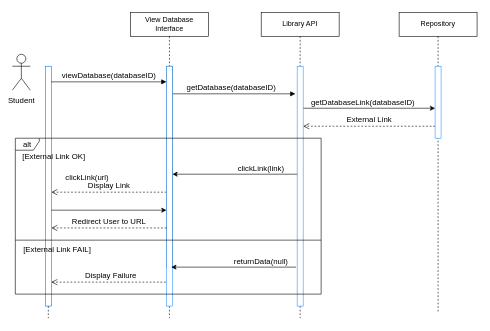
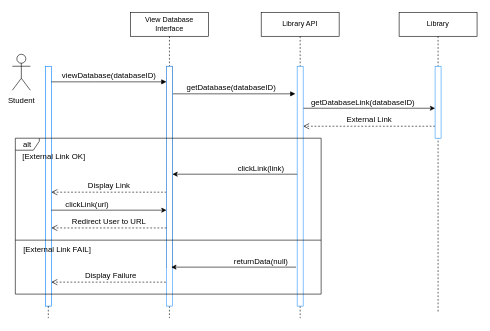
  <mxCell id="0" />
  <mxCell id="1" parent="0" />
  <mxCell id="2" value="" style="html=1;points=[];perimeter=orthogonalPerimeter;outlineConnect=0;targetShapes=umlLifeline;portConstraint=eastwest;newEdgeStyle={&quot;edgeStyle&quot;:&quot;elbowEdgeStyle&quot;,&quot;elbow&quot;:&quot;vertical&quot;,&quot;curved&quot;:0,&quot;rounded&quot;:0};fontSize=16;strokeColor=#007FFF;" parent="1" vertex="1"><mxGeometry x="75" y="110" width="10" height="400" as="geometry" /></mxCell>
  <mxCell id="3" value="&lt;font style=&quot;font-size: 13px;&quot;&gt;Student&lt;/font&gt;" style="shape=umlActor;verticalLabelPosition=bottom;verticalAlign=top;html=1;fontSize=16;" parent="1" vertex="1"><mxGeometry x="20" y="90" width="30" height="60" as="geometry" /></mxCell>
  <mxCell id="4" value="&lt;font style=&quot;font-size: 13px;&quot;&gt;viewDatabase(databaseID)&lt;/font&gt;" style="html=1;verticalAlign=bottom;endArrow=block;edgeStyle=elbowEdgeStyle;elbow=vertical;curved=0;rounded=0;" parent="1" source="2" target="9" edge="1"><mxGeometry x="0.005" width="80" relative="1" as="geometry"><mxPoint x="93" y="146" as="sourcePoint" /><mxPoint x="173" y="146" as="targetPoint" /><Array as="points"><mxPoint x="157" y="136" /><mxPoint x="202" y="147" /></Array><mxPoint as="offset" /></mxGeometry></mxCell>
  <mxCell id="5" value="External Link" style="html=1;verticalAlign=bottom;endArrow=open;dashed=1;endSize=8;edgeStyle=elbowEdgeStyle;elbow=vertical;curved=0;rounded=0;fontSize=13;" parent="1" source="11" target="14" edge="1"><mxGeometry relative="1" as="geometry"><mxPoint x="710" y="220" as="sourcePoint" /><mxPoint x="605" y="224" as="targetPoint" /><Array as="points"><mxPoint x="655" y="210" /><mxPoint x="585" y="220" /><mxPoint x="605" y="200" /><mxPoint x="635" y="180" /><mxPoint x="615" y="230" /><mxPoint x="592" y="183" /><mxPoint x="612" y="214" /><mxPoint x="588" y="173" /></Array></mxGeometry></mxCell>
  <mxCell id="6" value="Display Link" style="html=1;verticalAlign=bottom;endArrow=open;dashed=1;endSize=8;edgeStyle=elbowEdgeStyle;elbow=vertical;curved=0;rounded=0;fontSize=13;" parent="1" source="9" target="2" edge="1"><mxGeometry x="0.002" relative="1" as="geometry"><mxPoint x="254" y="320.5" as="sourcePoint" /><mxPoint x="87" y="320.5" as="targetPoint" /><Array as="points"><mxPoint x="215" y="320" /><mxPoint x="197" y="316" /><mxPoint x="212" y="320.5" /><mxPoint x="242" y="300.5" /><mxPoint x="222" y="350.5" /><mxPoint x="199" y="303.5" /><mxPoint x="219" y="334.5" /><mxPoint x="195" y="293.5" /></Array><mxPoint as="offset" /></mxGeometry></mxCell>
  <mxCell id="7" value="Display Failure" style="html=1;verticalAlign=bottom;endArrow=open;dashed=1;endSize=8;edgeStyle=elbowEdgeStyle;elbow=vertical;curved=0;rounded=0;fontSize=13;" parent="1" source="9" target="2" edge="1"><mxGeometry x="0.104" relative="1" as="geometry"><mxPoint x="254" y="416" as="sourcePoint" /><mxPoint x="87" y="416" as="targetPoint" /><Array as="points"><mxPoint x="225" y="470" /><mxPoint x="185" y="500" /><mxPoint x="205" y="450" /><mxPoint x="205" y="530" /><mxPoint x="247" y="406" /><mxPoint x="222" y="446" /><mxPoint x="199" y="399" /><mxPoint x="219" y="430" /><mxPoint x="195" y="389" /></Array><mxPoint as="offset" /></mxGeometry></mxCell>
  <mxCell id="8" value="&lt;font style=&quot;font-size: 13px;&quot;&gt;getDatabase(databaseID)&lt;/font&gt;" style="html=1;verticalAlign=bottom;endArrow=block;edgeStyle=elbowEdgeStyle;elbow=vertical;curved=0;rounded=0;" parent="1" source="9" edge="1"><mxGeometry x="-0.044" width="80" relative="1" as="geometry"><mxPoint x="262" y="166" as="sourcePoint" /><mxPoint x="492" y="156" as="targetPoint" /><Array as="points"><mxPoint x="337" y="156" /><mxPoint x="379" y="166" /></Array><mxPoint as="offset" /></mxGeometry></mxCell>
  <mxCell id="9" value="" style="html=1;points=[];perimeter=orthogonalPerimeter;outlineConnect=0;targetShapes=umlLifeline;portConstraint=eastwest;newEdgeStyle={&quot;edgeStyle&quot;:&quot;elbowEdgeStyle&quot;,&quot;elbow&quot;:&quot;vertical&quot;,&quot;curved&quot;:0,&quot;rounded&quot;:0};fontSize=16;" parent="1" vertex="1"><mxGeometry x="277" y="110" width="10" height="336" as="geometry" /></mxCell>
- <mxCell id="10" value="Repository" style="shape=umlLifeline;perimeter=lifelinePerimeter;whiteSpace=wrap;html=1;container=0;dropTarget=0;collapsible=0;recursiveResize=0;outlineConnect=0;portConstraint=eastwest;newEdgeStyle={&quot;edgeStyle&quot;:&quot;elbowEdgeStyle&quot;,&quot;elbow&quot;:&quot;vertical&quot;,&quot;curved&quot;:0,&quot;rounded&quot;:0};" vertex="1" parent="1"><mxGeometry x="665" y="20" width="130" height="500" as="geometry" /></mxCell>
+ <mxCell id="10" value="Library" style="shape=umlLifeline;perimeter=lifelinePerimeter;whiteSpace=wrap;html=1;container=0;dropTarget=0;collapsible=0;recursiveResize=0;outlineConnect=0;portConstraint=eastwest;newEdgeStyle={&quot;edgeStyle&quot;:&quot;elbowEdgeStyle&quot;,&quot;elbow&quot;:&quot;vertical&quot;,&quot;curved&quot;:0,&quot;rounded&quot;:0};" vertex="1" parent="1"><mxGeometry x="665" y="20" width="130" height="500" as="geometry" /></mxCell>
  <mxCell id="11" value="" style="html=1;points=[];perimeter=orthogonalPerimeter;outlineConnect=0;targetShapes=umlLifeline;portConstraint=eastwest;newEdgeStyle={&quot;edgeStyle&quot;:&quot;elbowEdgeStyle&quot;,&quot;elbow&quot;:&quot;vertical&quot;,&quot;curved&quot;:0,&quot;rounded&quot;:0};strokeColor=#3399FF;" vertex="1" parent="10"><mxGeometry x="60" y="90" width="10" height="120" as="geometry" /></mxCell>
  <mxCell id="12" value="" style="endArrow=classic;html=1;rounded=0;" edge="1" parent="1" target="11"><mxGeometry width="50" height="50" relative="1" as="geometry"><mxPoint x="502" y="180" as="sourcePoint" /><mxPoint x="635" y="170" as="targetPoint" /></mxGeometry></mxCell>
  <mxCell id="13" value="Library API" style="shape=umlLifeline;perimeter=lifelinePerimeter;whiteSpace=wrap;html=1;container=0;dropTarget=0;collapsible=0;recursiveResize=0;outlineConnect=0;portConstraint=eastwest;newEdgeStyle={&quot;edgeStyle&quot;:&quot;elbowEdgeStyle&quot;,&quot;elbow&quot;:&quot;vertical&quot;,&quot;curved&quot;:0,&quot;rounded&quot;:0};" vertex="1" parent="1"><mxGeometry x="435" y="20" width="130" height="510" as="geometry" /></mxCell>
  <mxCell id="14" value="" style="html=1;points=[];perimeter=orthogonalPerimeter;outlineConnect=0;targetShapes=umlLifeline;portConstraint=eastwest;newEdgeStyle={&quot;edgeStyle&quot;:&quot;elbowEdgeStyle&quot;,&quot;elbow&quot;:&quot;vertical&quot;,&quot;curved&quot;:0,&quot;rounded&quot;:0};strokeColor=#3399FF;" vertex="1" parent="13"><mxGeometry x="60" y="90" width="10" height="400" as="geometry" /></mxCell>
  <mxCell id="15" value="View Database Interface" style="shape=umlLifeline;perimeter=lifelinePerimeter;whiteSpace=wrap;html=1;container=0;dropTarget=0;collapsible=0;recursiveResize=0;outlineConnect=0;portConstraint=eastwest;newEdgeStyle={&quot;edgeStyle&quot;:&quot;elbowEdgeStyle&quot;,&quot;elbow&quot;:&quot;vertical&quot;,&quot;curved&quot;:0,&quot;rounded&quot;:0};" vertex="1" parent="1"><mxGeometry x="217" y="20" width="130" height="510" as="geometry" /></mxCell>
  <mxCell id="16" value="" style="html=1;points=[];perimeter=orthogonalPerimeter;outlineConnect=0;targetShapes=umlLifeline;portConstraint=eastwest;newEdgeStyle={&quot;edgeStyle&quot;:&quot;elbowEdgeStyle&quot;,&quot;elbow&quot;:&quot;vertical&quot;,&quot;curved&quot;:0,&quot;rounded&quot;:0};strokeColor=#3399FF;" vertex="1" parent="15"><mxGeometry x="60" y="90" width="10" height="400" as="geometry" /></mxCell>
  <mxCell id="17" value="getDatabaseLink(databaseID)" style="text;html=1;strokeColor=none;fillColor=none;align=center;verticalAlign=middle;whiteSpace=wrap;rounded=0;fontSize=13;" vertex="1" parent="1"><mxGeometry x="505" y="160" width="200" height="20" as="geometry" /></mxCell>
  <mxCell id="18" value="" style="endArrow=classic;html=1;rounded=0;" edge="1" parent="1" source="14" target="16"><mxGeometry width="50" height="50" relative="1" as="geometry"><mxPoint x="325" y="330" as="sourcePoint" /><mxPoint x="375" y="280" as="targetPoint" /><Array as="points"><mxPoint x="395" y="290" /></Array></mxGeometry></mxCell>
  <mxCell id="19" value="" style="endArrow=classic;html=1;rounded=0;" edge="1" parent="1" source="2" target="16"><mxGeometry width="50" height="50" relative="1" as="geometry"><mxPoint x="285" y="360" as="sourcePoint" /><mxPoint x="335" y="310" as="targetPoint" /><Array as="points"><mxPoint x="195" y="350" /></Array></mxGeometry></mxCell>
  <mxCell id="20" value="Redirect User to URL" style="html=1;verticalAlign=bottom;endArrow=open;dashed=1;endSize=8;edgeStyle=elbowEdgeStyle;elbow=vertical;curved=0;rounded=0;fontSize=13;" edge="1" parent="1"><mxGeometry x="0.002" relative="1" as="geometry"><mxPoint x="277" y="379.6" as="sourcePoint" /><mxPoint x="85" y="379.6" as="targetPoint" /><Array as="points"><mxPoint x="197" y="379.6" /><mxPoint x="212" y="384.1" /><mxPoint x="242" y="364.1" /><mxPoint x="222" y="414.1" /><mxPoint x="199" y="367.1" /><mxPoint x="219" y="398.1" /><mxPoint x="195" y="357.1" /></Array><mxPoint as="offset" /></mxGeometry></mxCell>
  <mxCell id="21" value="" style="endArrow=none;dashed=1;html=1;rounded=0;" edge="1" parent="1" source="2"><mxGeometry width="50" height="50" relative="1" as="geometry"><mxPoint x="275" y="360" as="sourcePoint" /><mxPoint x="80" y="530" as="targetPoint" /><Array as="points" /></mxGeometry></mxCell>
  <mxCell id="22" value="&lt;font style=&quot;font-size: 13px;&quot;&gt;alt&lt;/font&gt;" style="shape=umlFrame;whiteSpace=wrap;html=1;pointerEvents=0;recursiveResize=0;container=1;collapsible=0;width=40;height=20;fontSize=13;" parent="1" vertex="1"><mxGeometry x="25" y="230" width="510" height="260" as="geometry" /></mxCell>
  <mxCell id="23" value="" style="line;strokeWidth=1;labelPosition=center;verticalLabelPosition=bottom;align=left;verticalAlign=top;spacingLeft=20;spacingTop=15;html=1;whiteSpace=wrap;" parent="22" vertex="1"><mxGeometry y="165" width="510" height="10" as="geometry" /></mxCell>
  <mxCell id="24" value="[External Link OK]" style="text;html=1;fontSize=13;verticalAlign=middle;" parent="22" vertex="1"><mxGeometry width="110" height="20" relative="1" as="geometry"><mxPoint x="10" y="20" as="offset" /></mxGeometry></mxCell>
  <mxCell id="25" value="clickLink(link)" style="text;html=1;strokeColor=none;fillColor=none;align=center;verticalAlign=middle;whiteSpace=wrap;rounded=0;fontSize=13;" vertex="1" parent="22"><mxGeometry x="360" y="40" width="100" height="20" as="geometry" /></mxCell>
- <mxCell id="26" value="clickLink(url)" style="text;html=1;strokeColor=none;fillColor=none;align=center;verticalAlign=middle;whiteSpace=wrap;rounded=0;fontSize=13;" vertex="1" parent="22"><mxGeometry x="80" y="55" width="80" height="20" as="geometry" /></mxCell>
+ <mxCell id="26" value="clickLink(url)" style="text;html=1;strokeColor=none;fillColor=none;align=center;verticalAlign=middle;whiteSpace=wrap;rounded=0;fontSize=13;" vertex="1" parent="22"><mxGeometry x="80" y="100" width="80" height="20" as="geometry" /></mxCell>
  <mxCell id="27" value="[External Link FAIL]" style="text;html=1;strokeColor=none;fillColor=none;align=center;verticalAlign=middle;whiteSpace=wrap;rounded=0;fontSize=13;" vertex="1" parent="22"><mxGeometry x="10" y="175" width="120" height="20" as="geometry" /></mxCell>
  <mxCell id="28" value="" style="endArrow=classic;html=1;rounded=0;" edge="1" parent="22"><mxGeometry width="50" height="50" relative="1" as="geometry"><mxPoint x="468" y="215" as="sourcePoint" /><mxPoint x="260" y="215" as="targetPoint" /><Array as="points"><mxPoint x="368" y="215" /></Array></mxGeometry></mxCell>
  <mxCell id="29" value="returnData(null)" style="text;html=1;strokeColor=none;fillColor=none;align=center;verticalAlign=middle;whiteSpace=wrap;rounded=0;fontSize=13;" vertex="1" parent="22"><mxGeometry x="360" y="195" width="100" height="20" as="geometry" /></mxCell>
